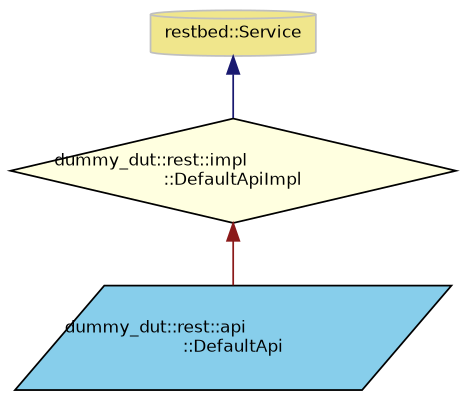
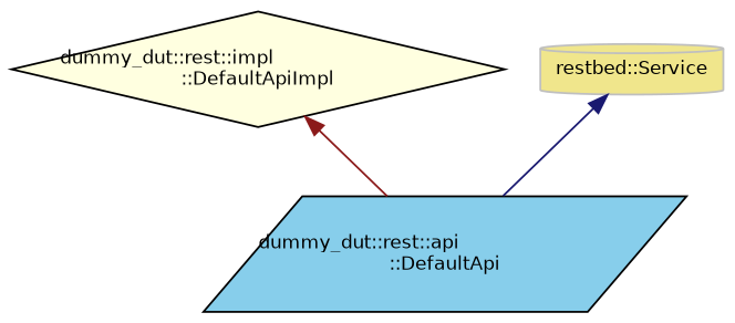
  digraph {
    node [color=black fontname=Helvetica fontsize=10 style=filled]
    edge [dir=back fontname=Helvetica fontsize=10 labelfontname=Helvetica labelfontsize=10 style=solid]
    n1 [fillcolor=skyblue fontcolor=black height=0.2 label="dummy_dut::rest::api\l::DefaultApi" shape=parallelogram width=0.4]
    n2 [fillcolor=lightyellow height=0.2 label="dummy_dut::rest::impl\l::DefaultApiImpl" shape=diamond width=0.4]
    n3 [color=grey75 fillcolor=khaki height=0.2 label="restbed::Service" shape=cylinder width=0.4]
    n2 -> n1 [color=firebrick4]
-   n3 -> n2 [color=midnightblue]
+   n3 -> n1 [color=midnightblue]
  }
